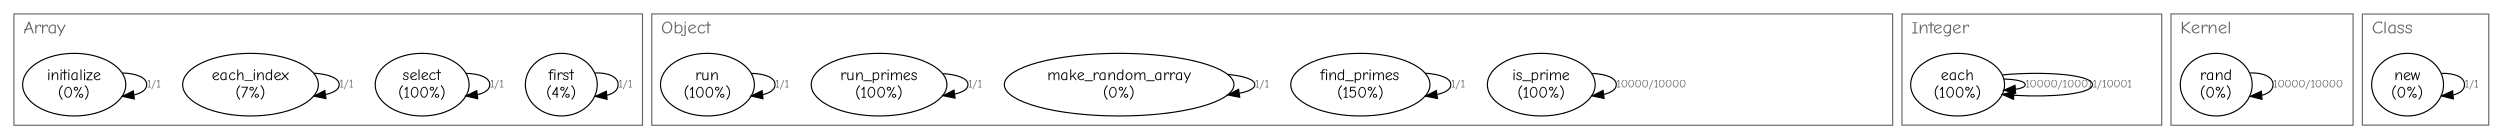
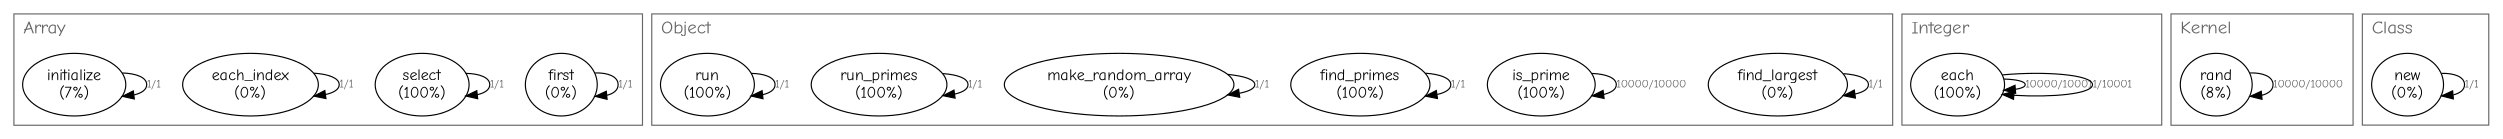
  digraph {
    fontname="Comic Neue"
    labeljust=l
    labelloc=t
    node [fontname="Comic Neue"]
    edge [fontcolor="#666666" fontname="Comic Neue" fontsize=10]
-   n1 [label="first\n(4%)"]
+   n1 [label="first\n(0%)"]
+   n2 [label="find_largest\n(0%)"]
    n3 [label="each\n(100%)"]
    n4 [label="is_prime\n(100%)"]
    n5 [label="select\n(100%)"]
-   n6 [label="find_primes\n(150%)"]
-   n7 [label="rand\n(0%)"]
-   n8 [label="each_index\n(7%)"]
-   n9 [label="initialize\n(0%)"]
+   n6 [label="find_primes\n(100%)"]
+   n7 [label="rand\n(8%)"]
+   n8 [label="each_index\n(0%)"]
+   n9 [label="initialize\n(7%)"]
    n10 [label="new\n(0%)"]
    n11 [label="make_random_array\n(0%)"]
    n12 [label="run_primes\n(100%)"]
    n13 [label="run\n(100%)"]
    subgraph sub_1 {
      n1
+     n2
      n3
      n4
      n5
      n6
      n7
      n8
      n9
      n10
      n11
      n12
      n13
    }
    subgraph cluster_2 {
      color="#666666"
      fontcolor="#666666"
      fontsize=16
      label=Object
+     n2
      n4
      n6
      n11
      n12
      n13
    }
    subgraph cluster_3 {
      color="#666666"
      fontcolor="#666666"
      fontsize=16
      label=Class
      n10
    }
    subgraph cluster_4 {
      color="#666666"
      fontcolor="#666666"
      fontsize=16
      label=Array
      n1
      n5
      n8
      n9
    }
    subgraph cluster_5 {
      color="#666666"
      fontcolor="#666666"
      fontsize=16
      label=Kernel
      n7
    }
    subgraph cluster_6 {
      color="#666666"
      fontcolor="#666666"
      fontsize=16
      label=Integer
      n3
    }
    n1 -> n1 [label="1/1"]
+   n2 -> n2 [label="1/1"]
    n3 -> n3 [label="10000/10001"]
    n3 -> n3 [label="1/10001"]
    n4 -> n4 [label="10000/10000"]
    n5 -> n5 [label="1/1"]
    n6 -> n6 [label="1/1"]
    n7 -> n7 [label="10000/10000"]
    n8 -> n8 [label="1/1"]
    n9 -> n9 [label="1/1"]
    n10 -> n10 [label="1/1"]
    n11 -> n11 [label="1/1"]
    n12 -> n12 [label="1/1"]
    n13 -> n13 [label="1/1"]
  }
